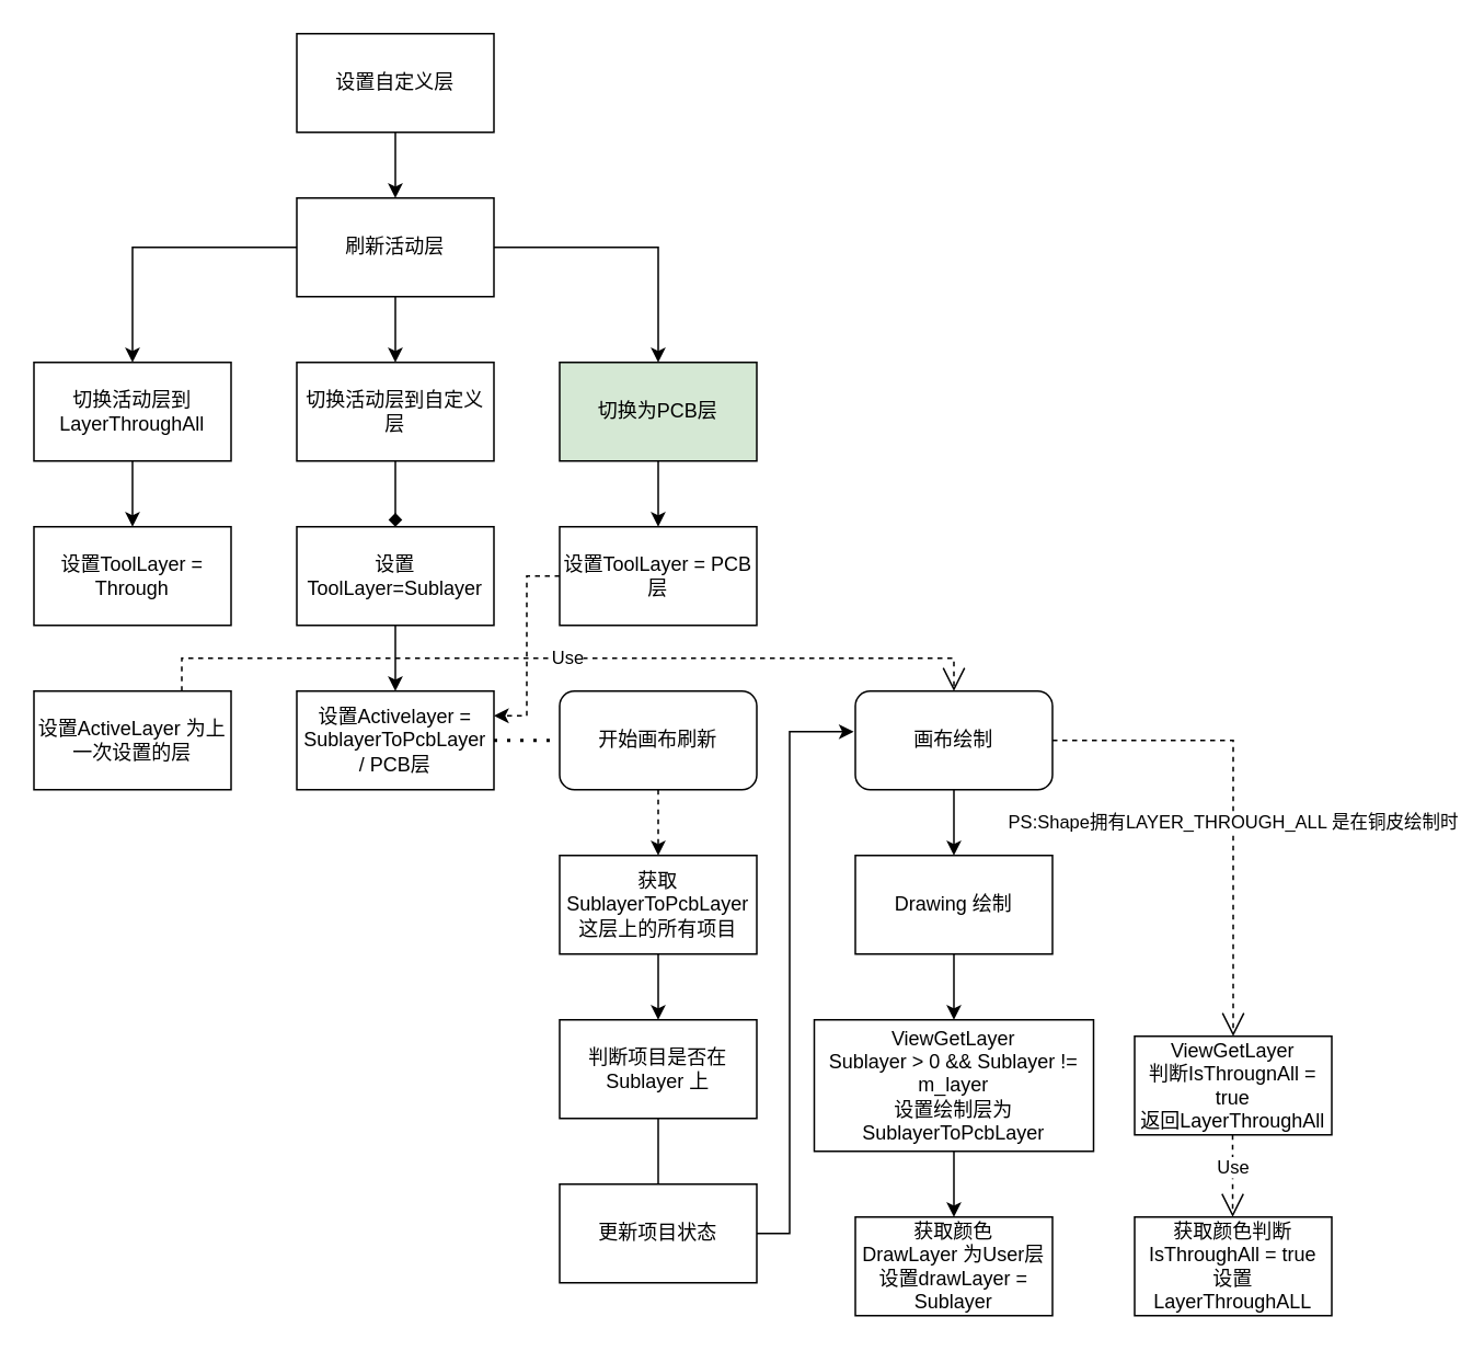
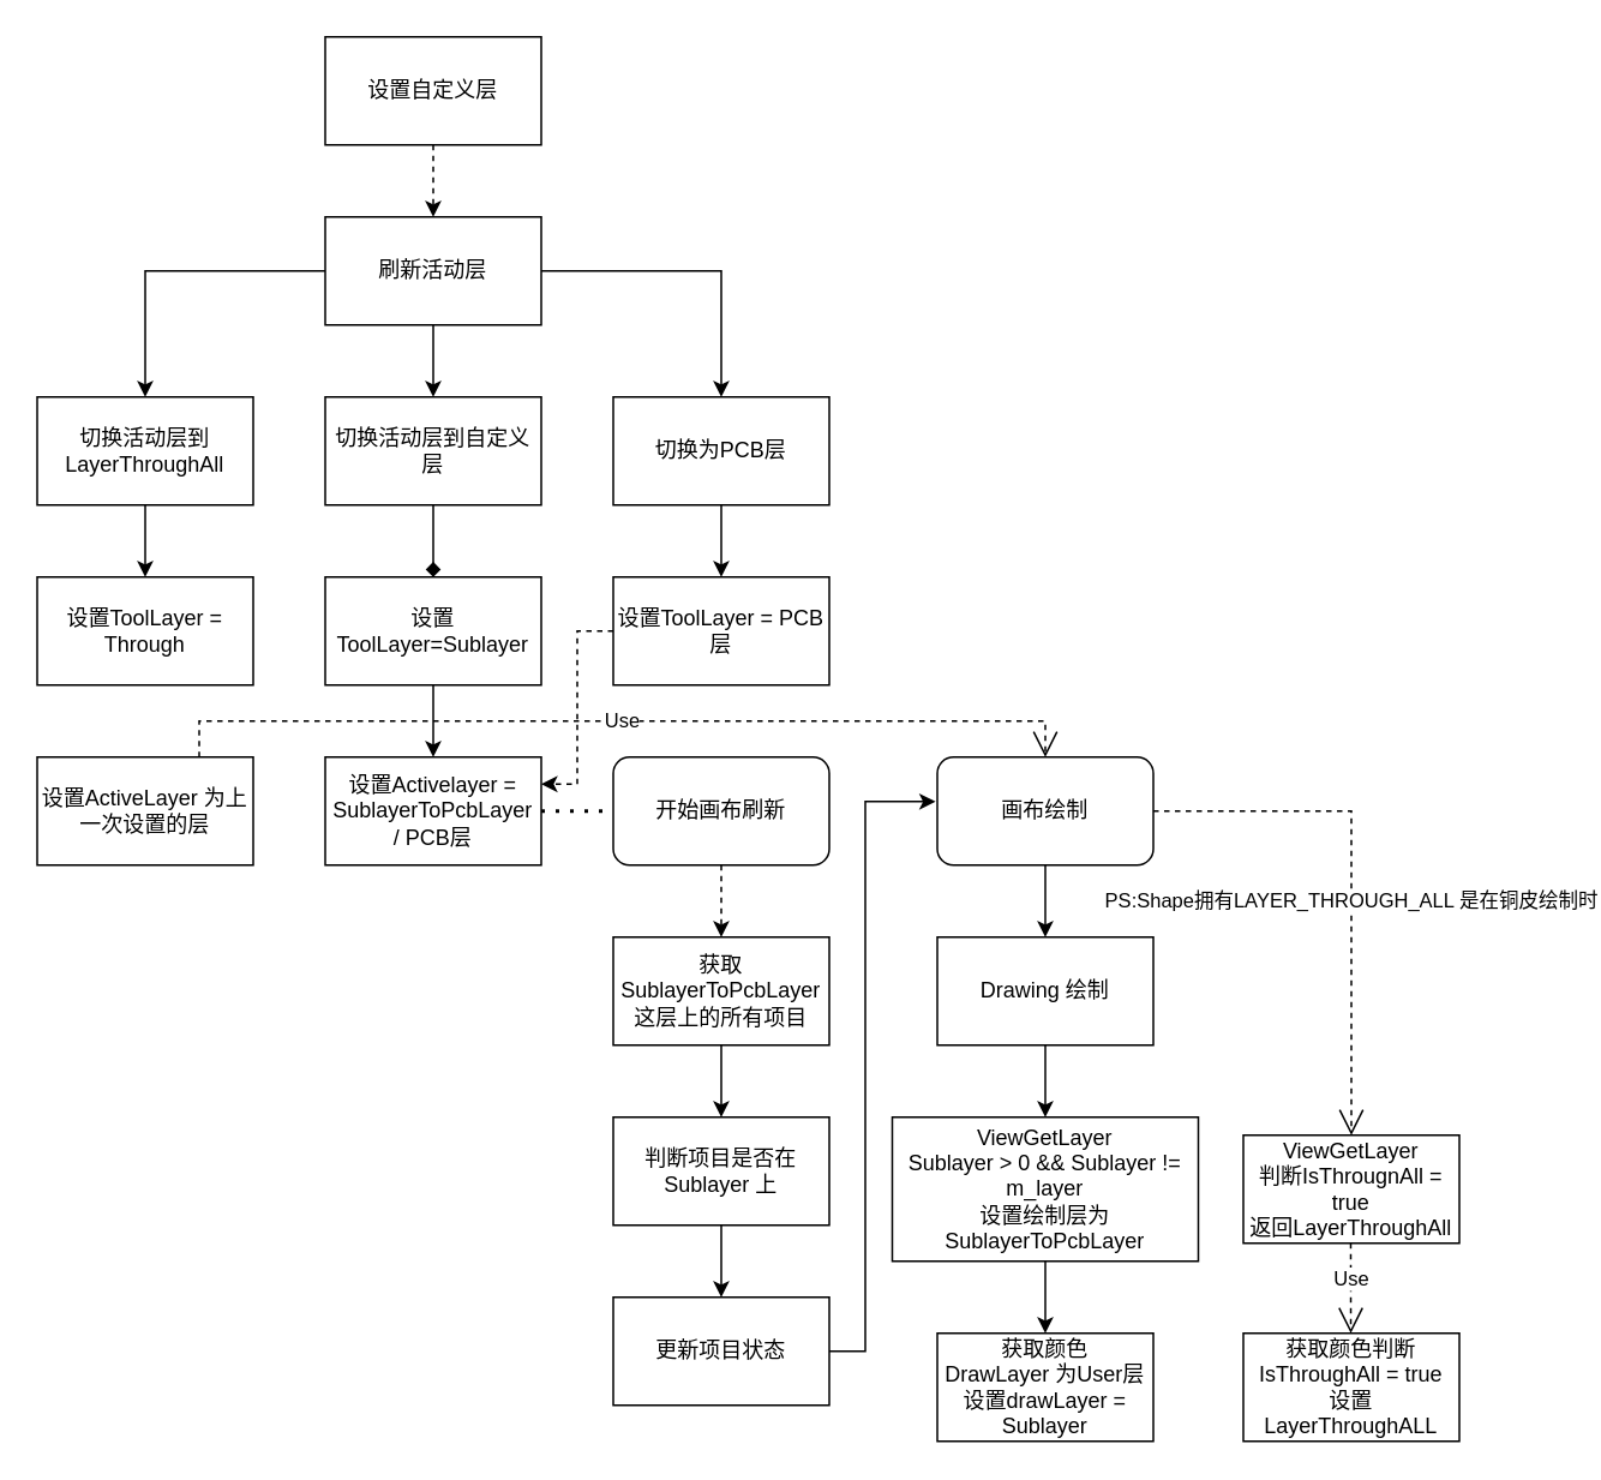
  <mxCell id="0" />
  <mxCell id="1" parent="0" />
- <mxCell id="2" style="edgeStyle=orthogonalEdgeStyle;rounded=0;orthogonalLoop=1;jettySize=auto;html=1;exitX=0.5;exitY=1;exitDx=0;exitDy=0;" edge="1" parent="1" source="3" target="7"><mxGeometry relative="1" as="geometry" /></mxCell>
+ <mxCell id="2" style="edgeStyle=orthogonalEdgeStyle;rounded=0;orthogonalLoop=1;jettySize=auto;html=1;exitX=0.5;exitY=1;exitDx=0;exitDy=0;dashed=1;" edge="1" parent="1" source="3" target="7"><mxGeometry relative="1" as="geometry" /></mxCell>
  <mxCell id="3" value="设置自定义层" style="rounded=0;whiteSpace=wrap;html=1;" vertex="1" parent="1"><mxGeometry x="180" y="20" width="120" height="60" as="geometry" /></mxCell>
  <mxCell id="4" style="edgeStyle=orthogonalEdgeStyle;rounded=0;orthogonalLoop=1;jettySize=auto;html=1;exitX=0.5;exitY=1;exitDx=0;exitDy=0;" edge="1" parent="1" source="7" target="9"><mxGeometry relative="1" as="geometry" /></mxCell>
  <mxCell id="5" style="edgeStyle=orthogonalEdgeStyle;rounded=0;orthogonalLoop=1;jettySize=auto;html=1;exitX=1;exitY=0.5;exitDx=0;exitDy=0;entryX=0.5;entryY=0;entryDx=0;entryDy=0;" edge="1" parent="1" source="7" target="32"><mxGeometry relative="1" as="geometry" /></mxCell>
  <mxCell id="6" style="edgeStyle=orthogonalEdgeStyle;rounded=0;orthogonalLoop=1;jettySize=auto;html=1;exitX=0;exitY=0.5;exitDx=0;exitDy=0;entryX=0.5;entryY=0;entryDx=0;entryDy=0;" edge="1" parent="1" source="7" target="34"><mxGeometry relative="1" as="geometry" /></mxCell>
  <mxCell id="7" value="刷新活动层" style="rounded=0;whiteSpace=wrap;html=1;" vertex="1" parent="1"><mxGeometry x="180" y="120" width="120" height="60" as="geometry" /></mxCell>
  <mxCell id="8" style="edgeStyle=orthogonalEdgeStyle;rounded=0;orthogonalLoop=1;jettySize=auto;html=1;exitX=0.5;exitY=1;exitDx=0;exitDy=0;endArrow=diamond;" edge="1" parent="1" source="9" target="11"><mxGeometry relative="1" as="geometry" /></mxCell>
  <mxCell id="9" value="切换活动层到自定义层" style="rounded=0;whiteSpace=wrap;html=1;" vertex="1" parent="1"><mxGeometry x="180" y="220" width="120" height="60" as="geometry" /></mxCell>
  <mxCell id="10" style="edgeStyle=orthogonalEdgeStyle;rounded=0;orthogonalLoop=1;jettySize=auto;html=1;exitX=0.5;exitY=1;exitDx=0;exitDy=0;" edge="1" parent="1" source="11" target="12"><mxGeometry relative="1" as="geometry" /></mxCell>
  <mxCell id="11" value="设置ToolLayer=Sublayer" style="rounded=0;whiteSpace=wrap;html=1;" vertex="1" parent="1"><mxGeometry x="180" y="320" width="120" height="60" as="geometry" /></mxCell>
  <mxCell id="12" value="设置Activelayer = SublayerToPcbLayer&lt;br&gt;/ PCB层" style="rounded=0;whiteSpace=wrap;html=1;" vertex="1" parent="1"><mxGeometry x="180" y="420" width="120" height="60" as="geometry" /></mxCell>
  <mxCell id="13" style="edgeStyle=orthogonalEdgeStyle;rounded=0;orthogonalLoop=1;jettySize=auto;html=1;exitX=0.5;exitY=1;exitDx=0;exitDy=0;dashed=1;" edge="1" parent="1" source="14" target="16"><mxGeometry relative="1" as="geometry" /></mxCell>
  <mxCell id="14" value="开始画布刷新" style="rounded=1;whiteSpace=wrap;html=1;" vertex="1" parent="1"><mxGeometry x="340" y="420" width="120" height="60" as="geometry" /></mxCell>
  <mxCell id="15" style="edgeStyle=orthogonalEdgeStyle;rounded=0;orthogonalLoop=1;jettySize=auto;html=1;exitX=0.5;exitY=1;exitDx=0;exitDy=0;" edge="1" parent="1" source="16" target="19"><mxGeometry relative="1" as="geometry" /></mxCell>
  <mxCell id="16" value="获取SublayerToPcbLayer&lt;br&gt;这层上的所有项目" style="rounded=0;whiteSpace=wrap;html=1;" vertex="1" parent="1"><mxGeometry x="340" y="520" width="120" height="60" as="geometry" /></mxCell>
  <mxCell id="17" value="" style="endArrow=none;dashed=1;html=1;dashPattern=1 3;strokeWidth=2;rounded=0;exitX=1;exitY=0.5;exitDx=0;exitDy=0;entryX=0;entryY=0.5;entryDx=0;entryDy=0;" edge="1" parent="1" source="12" target="14"><mxGeometry width="50" height="50" relative="1" as="geometry"><mxPoint x="380" y="650" as="sourcePoint" /><mxPoint x="430" y="600" as="targetPoint" /></mxGeometry></mxCell>
- <mxCell id="18" style="edgeStyle=orthogonalEdgeStyle;rounded=0;orthogonalLoop=1;jettySize=auto;html=1;exitX=0.5;exitY=1;exitDx=0;exitDy=0;endArrow=none;" edge="1" parent="1" source="19" target="20"><mxGeometry relative="1" as="geometry" /></mxCell>
+ <mxCell id="18" style="edgeStyle=orthogonalEdgeStyle;rounded=0;orthogonalLoop=1;jettySize=auto;html=1;exitX=0.5;exitY=1;exitDx=0;exitDy=0;" edge="1" parent="1" source="19" target="20"><mxGeometry relative="1" as="geometry" /></mxCell>
  <mxCell id="19" value="判断项目是否在Sublayer 上" style="rounded=0;whiteSpace=wrap;html=1;" vertex="1" parent="1"><mxGeometry x="340" y="620" width="120" height="60" as="geometry" /></mxCell>
  <mxCell id="20" value="更新项目状态" style="rounded=0;whiteSpace=wrap;html=1;" vertex="1" parent="1"><mxGeometry x="340" y="720" width="120" height="60" as="geometry" /></mxCell>
  <mxCell id="21" style="edgeStyle=orthogonalEdgeStyle;rounded=0;orthogonalLoop=1;jettySize=auto;html=1;exitX=0.5;exitY=1;exitDx=0;exitDy=0;entryX=0.5;entryY=0;entryDx=0;entryDy=0;" edge="1" parent="1" source="22" target="25"><mxGeometry relative="1" as="geometry" /></mxCell>
  <mxCell id="22" value="画布绘制" style="rounded=1;whiteSpace=wrap;html=1;" vertex="1" parent="1"><mxGeometry x="520" y="420" width="120" height="60" as="geometry" /></mxCell>
  <mxCell id="23" style="edgeStyle=orthogonalEdgeStyle;rounded=0;orthogonalLoop=1;jettySize=auto;html=1;exitX=1;exitY=0.5;exitDx=0;exitDy=0;entryX=-0.008;entryY=0.412;entryDx=0;entryDy=0;entryPerimeter=0;" edge="1" parent="1" source="20" target="22"><mxGeometry relative="1" as="geometry"><Array as="points"><mxPoint x="480" y="750" /><mxPoint x="480" y="445" /></Array></mxGeometry></mxCell>
  <mxCell id="24" style="edgeStyle=orthogonalEdgeStyle;rounded=0;orthogonalLoop=1;jettySize=auto;html=1;exitX=0.5;exitY=1;exitDx=0;exitDy=0;" edge="1" parent="1" source="25" target="27"><mxGeometry relative="1" as="geometry" /></mxCell>
  <mxCell id="25" value="Drawing 绘制" style="rounded=0;whiteSpace=wrap;html=1;" vertex="1" parent="1"><mxGeometry x="520" y="520" width="120" height="60" as="geometry" /></mxCell>
  <mxCell id="26" style="edgeStyle=orthogonalEdgeStyle;rounded=0;orthogonalLoop=1;jettySize=auto;html=1;exitX=0.5;exitY=1;exitDx=0;exitDy=0;" edge="1" parent="1" source="27" target="28"><mxGeometry relative="1" as="geometry" /></mxCell>
  <mxCell id="27" value="ViewGetLayer&lt;br&gt;Sublayer &amp;gt; 0 &amp;amp;&amp;amp; Sublayer != m_layer&lt;br&gt;设置绘制层为SublayerToPcbLayer" style="rounded=0;whiteSpace=wrap;html=1;" vertex="1" parent="1"><mxGeometry x="495" y="620" width="170" height="80" as="geometry" /></mxCell>
  <mxCell id="28" value="获取颜色&lt;div&gt;DrawLayer 为User层&lt;/div&gt;&lt;div&gt;设置drawLayer = Sublayer&lt;/div&gt;" style="rounded=0;whiteSpace=wrap;html=1;" vertex="1" parent="1"><mxGeometry x="520" y="740" width="120" height="60" as="geometry" /></mxCell>
  <mxCell id="29" style="edgeStyle=orthogonalEdgeStyle;rounded=0;orthogonalLoop=1;jettySize=auto;html=1;exitX=0;exitY=0.5;exitDx=0;exitDy=0;entryX=1;entryY=0.25;entryDx=0;entryDy=0;dashed=1;" edge="1" parent="1" source="30" target="12"><mxGeometry relative="1" as="geometry"><mxPoint x="330" y="349.857" as="targetPoint" /></mxGeometry></mxCell>
  <mxCell id="30" value="设置ToolLayer = PCB层" style="rounded=0;whiteSpace=wrap;html=1;" vertex="1" parent="1"><mxGeometry x="340" y="320" width="120" height="60" as="geometry" /></mxCell>
  <mxCell id="31" style="edgeStyle=orthogonalEdgeStyle;rounded=0;orthogonalLoop=1;jettySize=auto;html=1;exitX=0.5;exitY=1;exitDx=0;exitDy=0;entryX=0.5;entryY=0;entryDx=0;entryDy=0;" edge="1" parent="1" source="32" target="30"><mxGeometry relative="1" as="geometry" /></mxCell>
- <mxCell id="32" value="切换为PCB层" style="rounded=0;whiteSpace=wrap;html=1;fillColor=#d5e8d4;" vertex="1" parent="1"><mxGeometry x="340" y="220" width="120" height="60" as="geometry" /></mxCell>
+ <mxCell id="32" value="切换为PCB层" style="rounded=0;whiteSpace=wrap;html=1;" vertex="1" parent="1"><mxGeometry x="340" y="220" width="120" height="60" as="geometry" /></mxCell>
  <mxCell id="33" style="edgeStyle=orthogonalEdgeStyle;rounded=0;orthogonalLoop=1;jettySize=auto;html=1;exitX=0.5;exitY=1;exitDx=0;exitDy=0;" edge="1" parent="1" source="34" target="35"><mxGeometry relative="1" as="geometry" /></mxCell>
  <mxCell id="34" value="切换活动层到LayerThroughAll" style="rounded=0;whiteSpace=wrap;html=1;" vertex="1" parent="1"><mxGeometry x="20" y="220" width="120" height="60" as="geometry" /></mxCell>
  <mxCell id="35" value="设置ToolLayer = Through" style="rounded=0;whiteSpace=wrap;html=1;" vertex="1" parent="1"><mxGeometry x="20" y="320" width="120" height="60" as="geometry" /></mxCell>
  <mxCell id="36" value="设置ActiveLayer 为上一次设置的层" style="rounded=0;whiteSpace=wrap;html=1;" vertex="1" parent="1"><mxGeometry x="20" y="420" width="120" height="60" as="geometry" /></mxCell>
  <mxCell id="37" value="ViewGetLayer&lt;br&gt;判断IsThrougnAll = true&lt;br&gt;返回LayerThroughAll" style="rounded=0;whiteSpace=wrap;html=1;" vertex="1" parent="1"><mxGeometry x="690" y="630" width="120" height="60" as="geometry" /></mxCell>
  <mxCell id="38" value="Use" style="endArrow=open;endSize=12;dashed=1;html=1;rounded=0;exitX=0.75;exitY=0;exitDx=0;exitDy=0;entryX=0.5;entryY=0;entryDx=0;entryDy=0;" edge="1" parent="1" source="36" target="22"><mxGeometry width="160" relative="1" as="geometry"><mxPoint x="110" y="690" as="sourcePoint" /><mxPoint x="270" y="690" as="targetPoint" /><Array as="points"><mxPoint x="110" y="400" /><mxPoint x="350" y="400" /><mxPoint x="580" y="400" /></Array></mxGeometry></mxCell>
  <mxCell id="39" value="PS:Shape拥有LAYER_THROUGH_ALL 是在铜皮绘制时" style="endArrow=open;endSize=12;dashed=1;html=1;rounded=0;entryX=0.5;entryY=0;entryDx=0;entryDy=0;" edge="1" parent="1" target="37"><mxGeometry x="0.103" width="160" relative="1" as="geometry"><mxPoint x="640" y="450" as="sourcePoint" /><mxPoint x="800" y="450" as="targetPoint" /><Array as="points"><mxPoint x="750" y="450" /></Array><mxPoint as="offset" /></mxGeometry></mxCell>
  <mxCell id="40" value="获取颜色判断IsThroughAll = true&lt;br&gt;设置LayerThroughALL" style="rounded=0;whiteSpace=wrap;html=1;" vertex="1" parent="1"><mxGeometry x="690" y="740" width="120" height="60" as="geometry" /></mxCell>
  <mxCell id="41" value="Use" style="endArrow=open;endSize=12;dashed=1;html=1;rounded=0;entryX=0.417;entryY=0;entryDx=0;entryDy=0;entryPerimeter=0;" edge="1" parent="1"><mxGeometry x="-0.2" width="160" relative="1" as="geometry"><mxPoint x="749.66" y="690" as="sourcePoint" /><mxPoint x="749.7" y="740" as="targetPoint" /><mxPoint as="offset" /></mxGeometry></mxCell>
